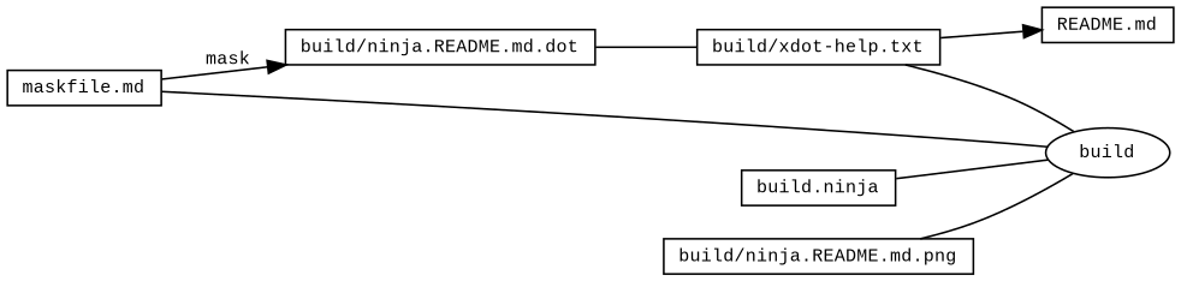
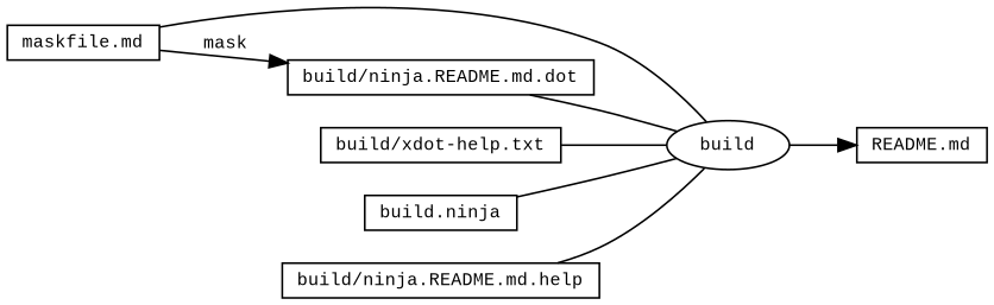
  digraph {
    fontname="Liberation Mono"
    rankdir=LR
    node [fontname="Liberation Mono" fontsize=10 shape=box]
    edge [fontname="Liberation Mono" fontsize=10 arrowhead=none]
    n1 [height=0.25 label="README.md"]
    n2 [height=0.25 label=build shape=ellipse]
    n3 [height=0.25 label="maskfile.md"]
    n4 [height=0.25 label="build/ninja.README.md.dot"]
    n5 [height=0.25 label="build/xdot-help.txt"]
    n6 [height=0.25 label="build.ninja"]
-   n7 [height=0.25 label="build/ninja.README.md.png"]
-   n5 -> n1 [arrowhead=""]
+   n7 [height=0.25 label="build/ninja.README.md.help"]
+   n2 -> n1 [arrowhead=""]
    n3 -> n2
    n3 -> n4 [label=" mask" arrowhead=""]
-   n4 -> n5
+   n4 -> n2
    n5 -> n2
    n6 -> n2
    n7 -> n2
  }
